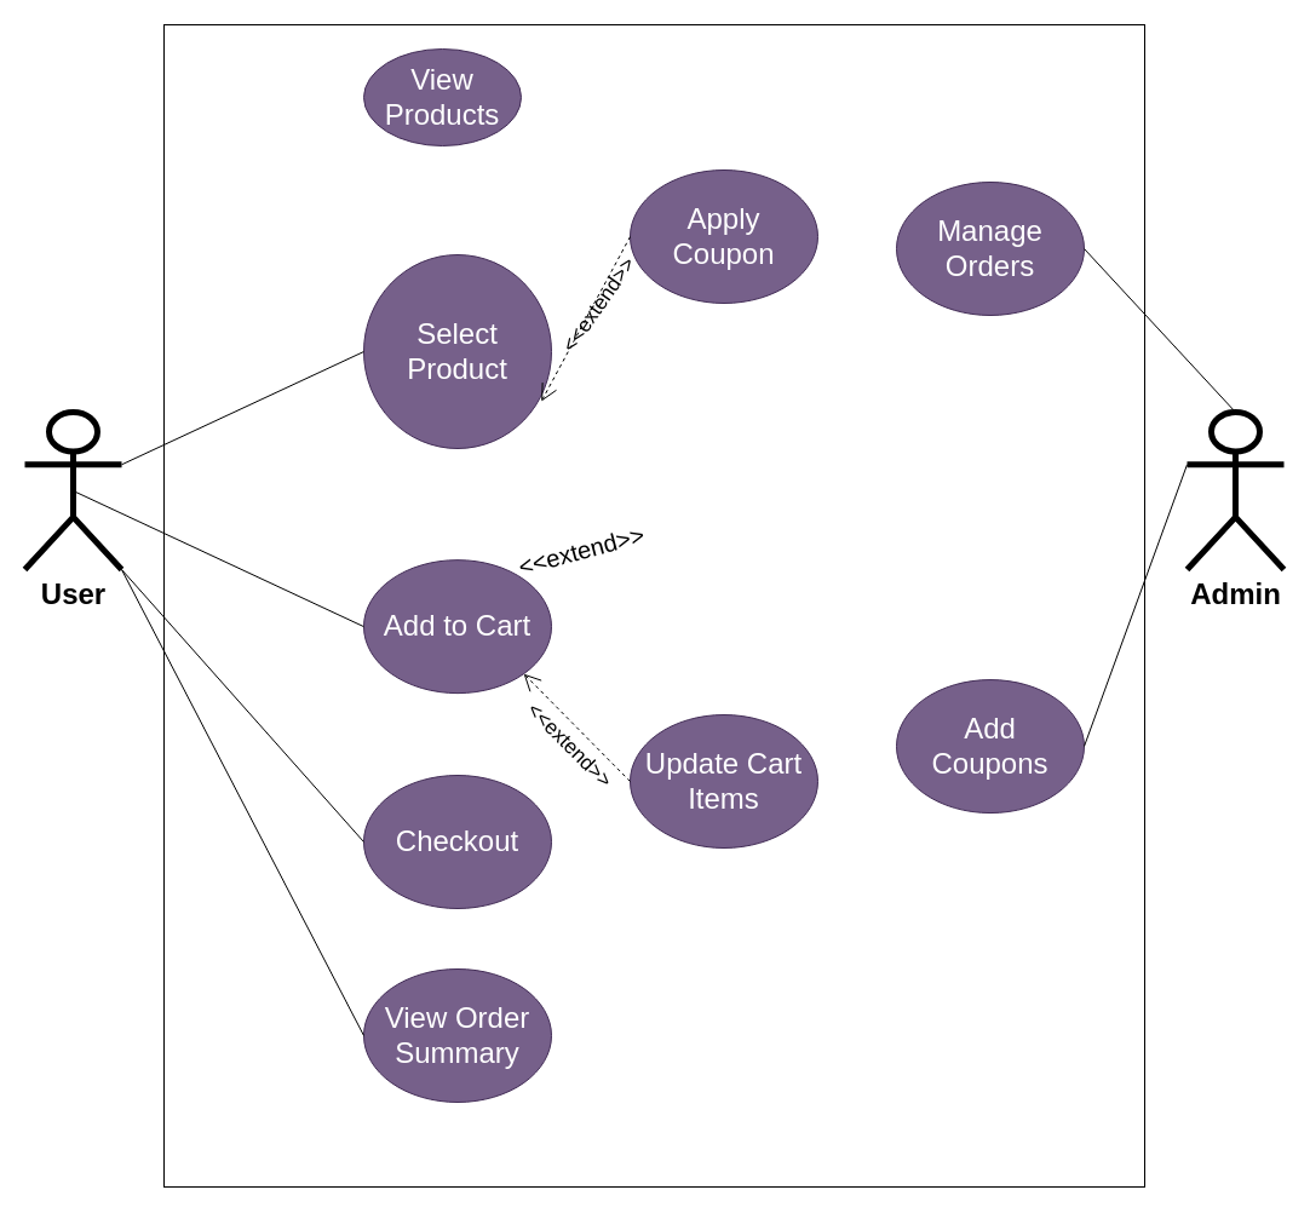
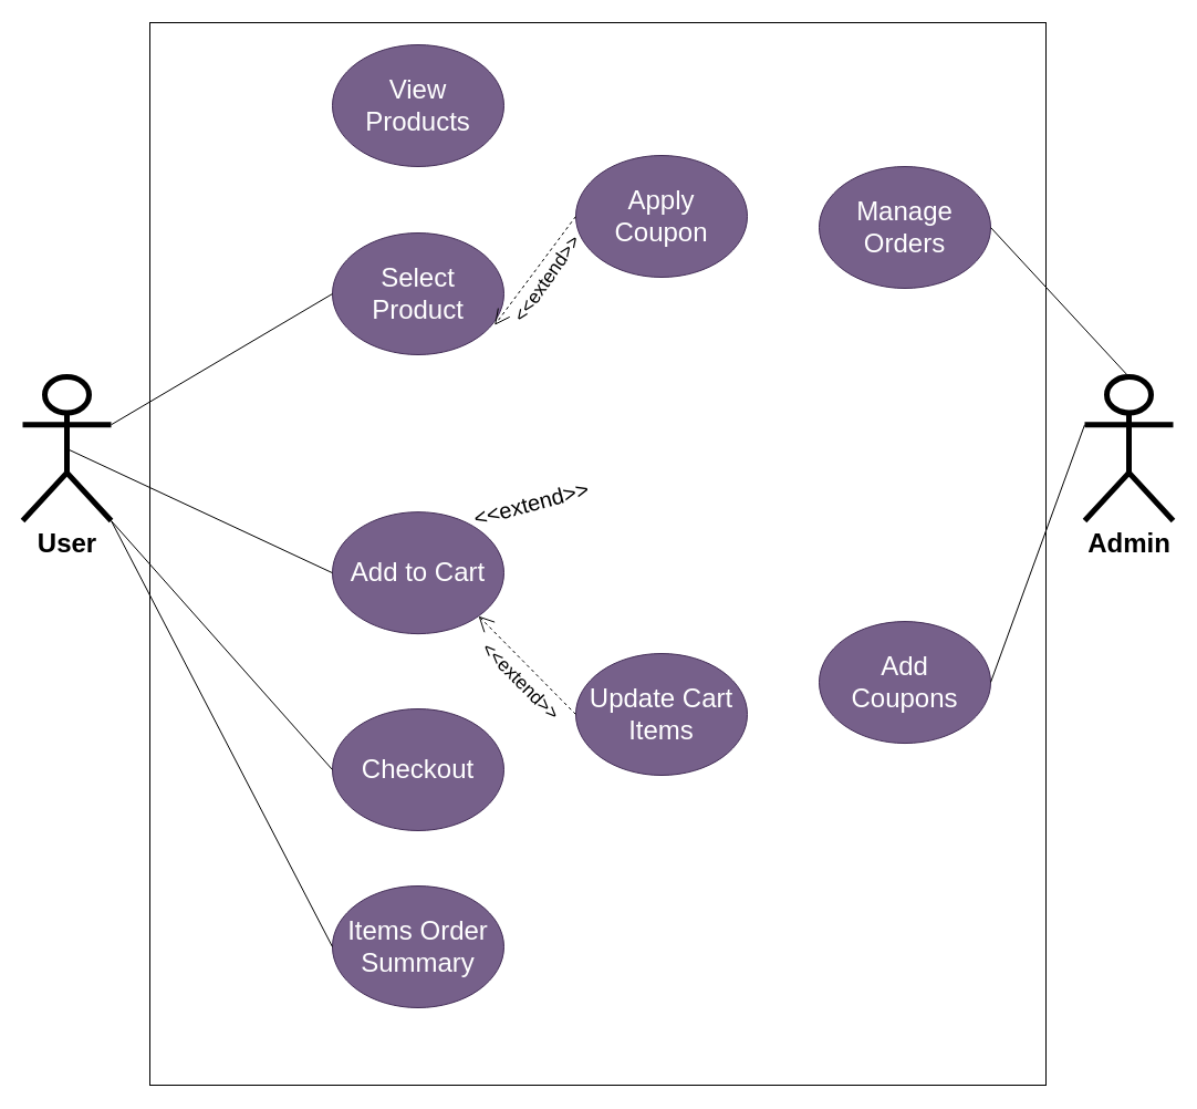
  <mxCell id="0" />
  <mxCell id="1" parent="0" />
  <mxCell id="2" value="" style="rounded=0;whiteSpace=wrap;html=1;movable=0;resizable=0;rotatable=0;deletable=0;editable=0;locked=1;connectable=0;" parent="1" vertex="1"><mxGeometry x="135" y="20" width="810" height="960" as="geometry" /></mxCell>
  <mxCell id="3" value="&lt;font style=&quot;font-size: 24px;&quot;&gt;User&lt;/font&gt;" style="shape=umlActor;verticalLabelPosition=bottom;verticalAlign=top;html=1;outlineConnect=0;fillStyle=auto;strokeWidth=5;fontSize=24;fontStyle=1" parent="1" vertex="1"><mxGeometry x="20" y="340" width="80" height="130" as="geometry" /></mxCell>
  <mxCell id="4" value="&lt;font style=&quot;font-size: 24px;&quot;&gt;Admin&lt;/font&gt;" style="shape=umlActor;verticalLabelPosition=bottom;verticalAlign=top;html=1;outlineConnect=0;fillStyle=auto;strokeWidth=5;fontSize=24;fontStyle=1" parent="1" vertex="1"><mxGeometry x="980" y="340" width="80" height="130" as="geometry" /></mxCell>
- <mxCell id="5" value="View &lt;br&gt;Products" style="ellipse;whiteSpace=wrap;html=1;fontSize=24;fillColor=#76608a;fontColor=#ffffff;strokeColor=#432D57;" parent="1" vertex="1"><mxGeometry x="300" y="40" width="130" height="80" as="geometry" /></mxCell>
- <mxCell id="6" value="Select Product" style="ellipse;whiteSpace=wrap;html=1;fontSize=24;fillColor=#76608a;fontColor=#ffffff;strokeColor=#432D57;" parent="1" vertex="1"><mxGeometry x="300" y="210" width="155" height="160" as="geometry" /></mxCell>
+ <mxCell id="5" value="View &lt;br&gt;Products" style="ellipse;whiteSpace=wrap;html=1;fontSize=24;fillColor=#76608a;fontColor=#ffffff;strokeColor=#432D57;" parent="1" vertex="1"><mxGeometry x="300" y="40" width="155" height="110" as="geometry" /></mxCell>
+ <mxCell id="6" value="Select Product" style="ellipse;whiteSpace=wrap;html=1;fontSize=24;fillColor=#76608a;fontColor=#ffffff;strokeColor=#432D57;" parent="1" vertex="1"><mxGeometry x="300" y="210" width="155" height="110" as="geometry" /></mxCell>
  <mxCell id="7" value="Add to Cart" style="ellipse;whiteSpace=wrap;html=1;fontSize=24;fillColor=#76608a;fontColor=#ffffff;strokeColor=#432D57;" parent="1" vertex="1"><mxGeometry x="300" y="462.13" width="155" height="110" as="geometry" /></mxCell>
  <mxCell id="8" value="Update Cart Items" style="ellipse;whiteSpace=wrap;html=1;fontSize=24;fillColor=#76608a;fontColor=#ffffff;strokeColor=#432D57;" parent="1" vertex="1"><mxGeometry x="520" y="590" width="155" height="110" as="geometry" /></mxCell>
  <mxCell id="9" value="Checkout" style="ellipse;whiteSpace=wrap;html=1;fontSize=24;fillColor=#76608a;fontColor=#ffffff;strokeColor=#432D57;" parent="1" vertex="1"><mxGeometry x="300" y="640" width="155" height="110" as="geometry" /></mxCell>
- <mxCell id="10" value="View Order Summary" style="ellipse;whiteSpace=wrap;html=1;fontSize=24;fillColor=#76608a;fontColor=#ffffff;strokeColor=#432D57;" parent="1" vertex="1"><mxGeometry x="300" y="800" width="155" height="110" as="geometry" /></mxCell>
+ <mxCell id="10" value="Items Order Summary" style="ellipse;whiteSpace=wrap;html=1;fontSize=24;fillColor=#76608a;fontColor=#ffffff;strokeColor=#432D57;" parent="1" vertex="1"><mxGeometry x="300" y="800" width="155" height="110" as="geometry" /></mxCell>
  <mxCell id="11" value="" style="endArrow=none;html=1;rounded=0;exitX=1;exitY=0.333;exitDx=0;exitDy=0;exitPerimeter=0;entryX=0;entryY=0.5;entryDx=0;entryDy=0;" parent="1" source="3" target="6" edge="1"><mxGeometry width="50" height="50" relative="1" as="geometry"><mxPoint x="460" y="440" as="sourcePoint" /><mxPoint x="510" y="390" as="targetPoint" /></mxGeometry></mxCell>
  <mxCell id="12" value="" style="endArrow=none;html=1;rounded=0;exitX=0.5;exitY=0.5;exitDx=0;exitDy=0;exitPerimeter=0;entryX=0;entryY=0.5;entryDx=0;entryDy=0;" parent="1" source="3" target="7" edge="1"><mxGeometry width="50" height="50" relative="1" as="geometry"><mxPoint x="460" y="440" as="sourcePoint" /><mxPoint x="510" y="390" as="targetPoint" /></mxGeometry></mxCell>
  <mxCell id="13" value="" style="endArrow=none;html=1;rounded=0;entryX=1;entryY=1;entryDx=0;entryDy=0;entryPerimeter=0;exitX=0;exitY=0.5;exitDx=0;exitDy=0;" parent="1" source="9" target="3" edge="1"><mxGeometry width="50" height="50" relative="1" as="geometry"><mxPoint x="460" y="580" as="sourcePoint" /><mxPoint x="510" y="530" as="targetPoint" /></mxGeometry></mxCell>
  <mxCell id="14" value="" style="endArrow=none;html=1;rounded=0;entryX=1;entryY=1;entryDx=0;entryDy=0;entryPerimeter=0;exitX=0;exitY=0.5;exitDx=0;exitDy=0;" parent="1" source="10" target="3" edge="1"><mxGeometry width="50" height="50" relative="1" as="geometry"><mxPoint x="240" y="755" as="sourcePoint" /><mxPoint x="110" y="480" as="targetPoint" /></mxGeometry></mxCell>
  <mxCell id="15" value="&lt;font style=&quot;font-size: 20px;&quot;&gt;&amp;lt;&amp;lt;extend&amp;gt;&amp;gt;&lt;/font&gt;" style="text;html=1;strokeColor=none;fillColor=none;align=center;verticalAlign=middle;whiteSpace=wrap;rounded=0;rotation=-15;" parent="1" vertex="1"><mxGeometry x="450" y="437.87" width="60" height="32.13" as="geometry" /></mxCell>
  <mxCell id="16" value="" style="endArrow=open;endSize=12;dashed=1;html=1;rounded=0;exitX=0;exitY=0.5;exitDx=0;exitDy=0;entryX=1;entryY=1;entryDx=0;entryDy=0;" parent="1" source="8" target="7" edge="1"><mxGeometry width="160" relative="1" as="geometry"><mxPoint x="410" y="410" as="sourcePoint" /><mxPoint x="570" y="410" as="targetPoint" /></mxGeometry></mxCell>
  <mxCell id="17" value="&lt;font style=&quot;font-size: 17px;&quot;&gt;&amp;lt;&amp;lt;extend&amp;gt;&amp;gt;&lt;/font&gt;" style="text;html=1;strokeColor=none;fillColor=none;align=center;verticalAlign=middle;whiteSpace=wrap;rounded=0;rotation=-55;" parent="1" vertex="1"><mxGeometry x="465" y="236" width="60" height="32.13" as="geometry" /></mxCell>
  <mxCell id="18" value="Manage&lt;br style=&quot;font-size: 24px;&quot;&gt;Orders" style="ellipse;whiteSpace=wrap;html=1;fontSize=24;fillColor=#76608a;fontColor=#ffffff;strokeColor=#432D57;" parent="1" vertex="1"><mxGeometry x="740" y="150" width="155" height="110" as="geometry" /></mxCell>
  <mxCell id="19" value="Add &lt;br style=&quot;font-size: 24px;&quot;&gt;Coupons" style="ellipse;whiteSpace=wrap;html=1;fontSize=24;fillColor=#76608a;fontColor=#ffffff;strokeColor=#432D57;" parent="1" vertex="1"><mxGeometry x="740" y="561.06" width="155" height="110" as="geometry" /></mxCell>
  <mxCell id="20" value="" style="endArrow=none;html=1;rounded=0;entryX=0.5;entryY=0;entryDx=0;entryDy=0;entryPerimeter=0;exitX=1;exitY=0.5;exitDx=0;exitDy=0;" parent="1" source="18" target="4" edge="1"><mxGeometry width="50" height="50" relative="1" as="geometry"><mxPoint x="460" y="440" as="sourcePoint" /><mxPoint x="510" y="390" as="targetPoint" /></mxGeometry></mxCell>
  <mxCell id="21" value="" style="endArrow=none;html=1;rounded=0;entryX=0;entryY=0.333;entryDx=0;entryDy=0;entryPerimeter=0;exitX=1;exitY=0.5;exitDx=0;exitDy=0;" parent="1" source="19" target="4" edge="1"><mxGeometry width="50" height="50" relative="1" as="geometry"><mxPoint x="885" y="105" as="sourcePoint" /><mxPoint x="990" y="393" as="targetPoint" /></mxGeometry></mxCell>
  <mxCell id="22" value="Apply &lt;br&gt;Coupon" style="ellipse;whiteSpace=wrap;html=1;fontSize=24;fillColor=#76608a;fontColor=#ffffff;strokeColor=#432D57;" parent="1" vertex="1"><mxGeometry x="520" y="140" width="155" height="110" as="geometry" /></mxCell>
  <mxCell id="23" value="" style="endArrow=open;endSize=12;dashed=1;html=1;rounded=0;exitX=0;exitY=0.5;exitDx=0;exitDy=0;entryX=0.946;entryY=0.757;entryDx=0;entryDy=0;entryPerimeter=0;" parent="1" source="22" target="6" edge="1"><mxGeometry width="160" relative="1" as="geometry"><mxPoint x="534" y="555" as="sourcePoint" /><mxPoint x="458" y="509" as="targetPoint" /></mxGeometry></mxCell>
  <mxCell id="24" value="&lt;font style=&quot;font-size: 17px;&quot;&gt;&amp;lt;&amp;lt;extend&amp;gt;&amp;gt;&lt;/font&gt;" style="text;html=1;strokeColor=none;fillColor=none;align=center;verticalAlign=middle;whiteSpace=wrap;rounded=0;rotation=45;" parent="1" vertex="1"><mxGeometry x="440" y="600" width="60" height="32.13" as="geometry" /></mxCell>
